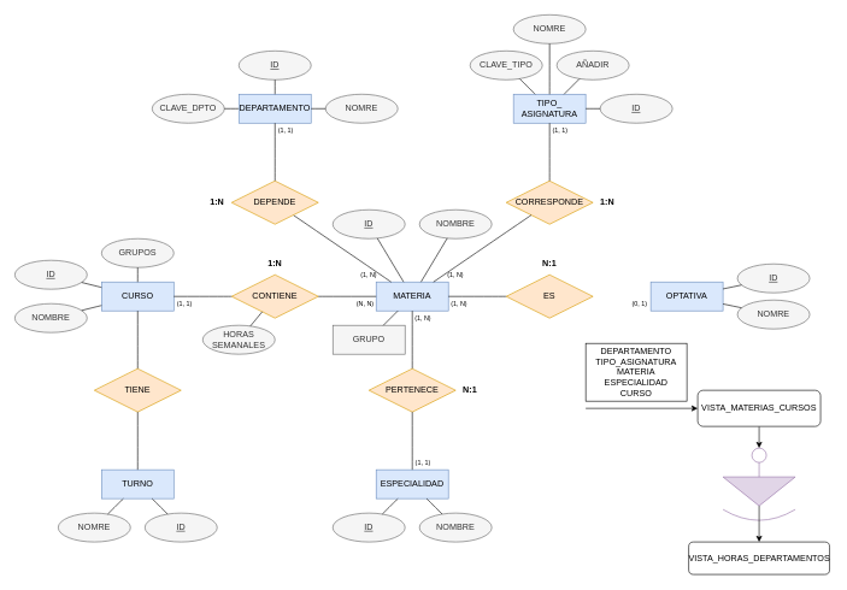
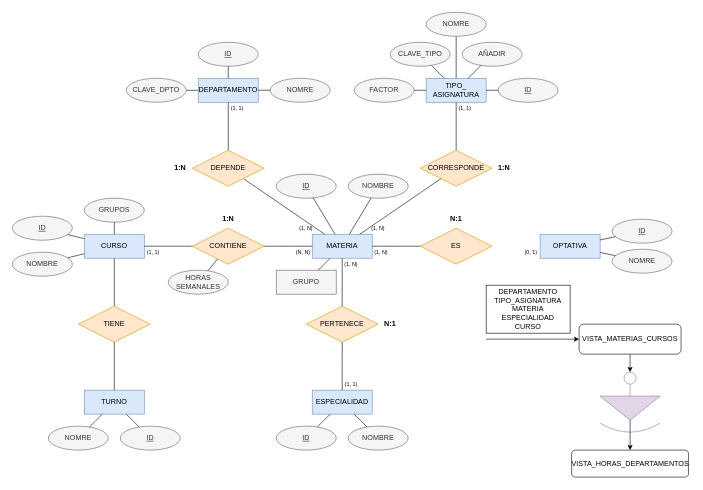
  <mxCell id="0" />
  <mxCell id="1" parent="0" />
  <mxCell id="2" value="CURSO" style="whiteSpace=wrap;html=1;align=center;fillColor=#dae8fc;strokeColor=#6c8ebf;" parent="1" vertex="1"><mxGeometry x="140" y="390" width="100" height="40" as="geometry" /></mxCell>
  <mxCell id="3" value="ID" style="ellipse;whiteSpace=wrap;html=1;align=center;fontStyle=4;fillColor=#f5f5f5;fontColor=#333333;strokeColor=#666666;" parent="1" vertex="1"><mxGeometry x="20" y="360" width="100" height="40" as="geometry" /></mxCell>
  <mxCell id="4" value="NOMBRE" style="ellipse;whiteSpace=wrap;html=1;align=center;fillColor=#f5f5f5;fontColor=#333333;strokeColor=#666666;" parent="1" vertex="1"><mxGeometry x="20" y="420" width="100" height="40" as="geometry" /></mxCell>
  <mxCell id="5" style="edgeStyle=none;curved=1;rounded=0;orthogonalLoop=1;jettySize=auto;html=1;fontSize=12;startSize=8;endSize=8;endArrow=none;endFill=0;" parent="1" source="2" target="3" edge="1"><mxGeometry relative="1" as="geometry"><mxPoint x="470" y="560" as="sourcePoint" /><mxPoint x="470" y="500" as="targetPoint" /></mxGeometry></mxCell>
  <mxCell id="6" style="edgeStyle=none;curved=1;rounded=0;orthogonalLoop=1;jettySize=auto;html=1;fontSize=12;startSize=8;endSize=8;endArrow=none;endFill=0;" parent="1" source="2" target="4" edge="1"><mxGeometry relative="1" as="geometry"><mxPoint x="170" y="390" as="sourcePoint" /><mxPoint x="129" y="349" as="targetPoint" /></mxGeometry></mxCell>
  <mxCell id="7" value="MATERIA" style="whiteSpace=wrap;html=1;align=center;fillColor=#dae8fc;strokeColor=#6c8ebf;" parent="1" vertex="1"><mxGeometry x="520" y="390" width="100" height="40" as="geometry" /></mxCell>
  <mxCell id="8" value="GRUPO" style="whiteSpace=wrap;html=1;align=center;fillColor=#f5f5f5;fontColor=#333333;strokeColor=#666666;rounded=0;" parent="1" vertex="1"><mxGeometry x="460" y="450" width="100" height="40" as="geometry" /></mxCell>
  <mxCell id="9" style="edgeStyle=none;curved=1;rounded=0;orthogonalLoop=1;jettySize=auto;html=1;fontSize=12;startSize=8;endSize=8;endArrow=none;endFill=0;" parent="1" source="7" target="8" edge="1"><mxGeometry relative="1" as="geometry"><mxPoint x="363.333" y="350" as="sourcePoint" /><mxPoint x="439" y="339" as="targetPoint" /></mxGeometry></mxCell>
  <mxCell id="10" value="ESPECIALIDAD" style="whiteSpace=wrap;html=1;align=center;fillColor=#dae8fc;strokeColor=#6c8ebf;" parent="1" vertex="1"><mxGeometry x="520" y="650" width="100" height="40" as="geometry" /></mxCell>
  <mxCell id="11" value="ID" style="ellipse;whiteSpace=wrap;html=1;align=center;fontStyle=4;fillColor=#f5f5f5;fontColor=#333333;strokeColor=#666666;" parent="1" vertex="1"><mxGeometry x="460" y="710" width="100" height="40" as="geometry" /></mxCell>
  <mxCell id="12" value="NOMBRE" style="ellipse;whiteSpace=wrap;html=1;align=center;fillColor=#f5f5f5;fontColor=#333333;strokeColor=#666666;" parent="1" vertex="1"><mxGeometry x="580" y="710" width="100" height="40" as="geometry" /></mxCell>
  <mxCell id="13" style="edgeStyle=none;curved=1;rounded=0;orthogonalLoop=1;jettySize=auto;html=1;fontSize=12;startSize=8;endSize=8;endArrow=none;endFill=0;" parent="1" source="10" target="11" edge="1"><mxGeometry relative="1" as="geometry"><mxPoint x="630" y="850" as="sourcePoint" /><mxPoint x="630" y="790" as="targetPoint" /></mxGeometry></mxCell>
  <mxCell id="14" style="edgeStyle=none;curved=1;rounded=0;orthogonalLoop=1;jettySize=auto;html=1;fontSize=12;startSize=8;endSize=8;endArrow=none;endFill=0;" parent="1" source="10" target="12" edge="1"><mxGeometry relative="1" as="geometry"><mxPoint x="330" y="680" as="sourcePoint" /><mxPoint x="289" y="639" as="targetPoint" /></mxGeometry></mxCell>
  <mxCell id="15" value="OPTATIVA" style="whiteSpace=wrap;html=1;align=center;fillColor=#dae8fc;strokeColor=#6c8ebf;" parent="1" vertex="1"><mxGeometry x="900" y="390" width="100" height="40" as="geometry" /></mxCell>
  <mxCell id="16" value="ID" style="ellipse;whiteSpace=wrap;html=1;align=center;fontStyle=4;fillColor=#f5f5f5;fontColor=#333333;strokeColor=#666666;" parent="1" vertex="1"><mxGeometry x="1020" y="365" width="100" height="40" as="geometry" /></mxCell>
  <mxCell id="17" value="NOMRE" style="ellipse;whiteSpace=wrap;html=1;align=center;fillColor=#f5f5f5;fontColor=#333333;strokeColor=#666666;" parent="1" vertex="1"><mxGeometry x="1020" y="415" width="100" height="40" as="geometry" /></mxCell>
  <mxCell id="18" style="edgeStyle=none;curved=1;rounded=0;orthogonalLoop=1;jettySize=auto;html=1;fontSize=12;startSize=8;endSize=8;endArrow=none;endFill=0;" parent="1" source="15" target="16" edge="1"><mxGeometry relative="1" as="geometry"><mxPoint x="1260" y="570" as="sourcePoint" /><mxPoint x="1260" y="510" as="targetPoint" /></mxGeometry></mxCell>
  <mxCell id="19" style="edgeStyle=none;curved=1;rounded=0;orthogonalLoop=1;jettySize=auto;html=1;fontSize=12;startSize=8;endSize=8;endArrow=none;endFill=0;" parent="1" source="15" target="17" edge="1"><mxGeometry relative="1" as="geometry"><mxPoint x="960" y="400" as="sourcePoint" /><mxPoint x="919" y="359" as="targetPoint" /></mxGeometry></mxCell>
  <mxCell id="20" value="ES" style="shape=rhombus;perimeter=rhombusPerimeter;whiteSpace=wrap;html=1;align=center;fillColor=#ffe6cc;strokeColor=#d79b00;" parent="1" vertex="1"><mxGeometry x="700" y="380" width="120" height="60" as="geometry" /></mxCell>
  <mxCell id="21" style="edgeStyle=none;curved=1;rounded=0;orthogonalLoop=1;jettySize=auto;html=1;fontSize=12;startSize=8;endSize=8;endArrow=none;endFill=0;" parent="1" source="20" target="7" edge="1"><mxGeometry relative="1" as="geometry"><mxPoint x="790" y="580" as="sourcePoint" /><mxPoint x="790" y="520" as="targetPoint" /></mxGeometry></mxCell>
  <mxCell id="22" value="PERTENECE" style="shape=rhombus;perimeter=rhombusPerimeter;whiteSpace=wrap;html=1;align=center;fillColor=#ffe6cc;strokeColor=#d79b00;" parent="1" vertex="1"><mxGeometry x="510" y="510" width="120" height="60" as="geometry" /></mxCell>
  <mxCell id="23" style="edgeStyle=none;curved=1;rounded=0;orthogonalLoop=1;jettySize=auto;html=1;fontSize=12;startSize=8;endSize=8;endArrow=none;endFill=0;" parent="1" source="10" target="22" edge="1"><mxGeometry relative="1" as="geometry"><mxPoint x="510" y="580" as="sourcePoint" /><mxPoint x="740" y="540" as="targetPoint" /></mxGeometry></mxCell>
  <mxCell id="24" style="edgeStyle=none;curved=1;rounded=0;orthogonalLoop=1;jettySize=auto;html=1;fontSize=12;startSize=8;endSize=8;endArrow=none;endFill=0;" parent="1" source="22" target="7" edge="1"><mxGeometry relative="1" as="geometry"><mxPoint x="420" y="520" as="sourcePoint" /><mxPoint x="420" y="460" as="targetPoint" /></mxGeometry></mxCell>
  <mxCell id="25" value="CONTIENE" style="shape=rhombus;perimeter=rhombusPerimeter;whiteSpace=wrap;html=1;align=center;fillColor=#ffe6cc;strokeColor=#d79b00;" parent="1" vertex="1"><mxGeometry x="320" y="380" width="120" height="60" as="geometry" /></mxCell>
  <mxCell id="26" style="edgeStyle=none;curved=1;rounded=0;orthogonalLoop=1;jettySize=auto;html=1;fontSize=12;startSize=8;endSize=8;endArrow=none;endFill=0;" parent="1" source="25" target="2" edge="1"><mxGeometry relative="1" as="geometry"><mxPoint x="330" y="550" as="sourcePoint" /><mxPoint x="330" y="490" as="targetPoint" /></mxGeometry></mxCell>
  <mxCell id="27" style="edgeStyle=none;curved=1;rounded=0;orthogonalLoop=1;jettySize=auto;html=1;fontSize=12;startSize=8;endSize=8;endArrow=none;endFill=0;" parent="1" source="25" target="7" edge="1"><mxGeometry relative="1" as="geometry"><mxPoint x="450" y="510" as="sourcePoint" /><mxPoint x="450" y="450" as="targetPoint" /></mxGeometry></mxCell>
  <mxCell id="28" value="(1, 1)" style="text;html=1;align=center;verticalAlign=middle;whiteSpace=wrap;rounded=0;fontSize=9;" parent="1" vertex="1"><mxGeometry x="240" y="410" width="30" height="20" as="geometry" /></mxCell>
  <mxCell id="29" value="1:N" style="text;html=1;align=center;verticalAlign=middle;whiteSpace=wrap;rounded=0;fontStyle=1" parent="1" vertex="1"><mxGeometry x="350" y="350" width="60" height="30" as="geometry" /></mxCell>
  <mxCell id="30" value="(N, N)" style="text;html=1;align=center;verticalAlign=middle;whiteSpace=wrap;rounded=0;fontSize=9;" parent="1" vertex="1"><mxGeometry x="490" y="410" width="30" height="20" as="geometry" /></mxCell>
  <mxCell id="31" value="(1, N)" style="text;html=1;align=center;verticalAlign=middle;whiteSpace=wrap;rounded=0;fontSize=9;" parent="1" vertex="1"><mxGeometry x="620" y="410" width="30" height="20" as="geometry" /></mxCell>
  <mxCell id="32" value="(0, 1)" style="text;html=1;align=center;verticalAlign=middle;whiteSpace=wrap;rounded=0;fontSize=9;" parent="1" vertex="1"><mxGeometry x="870" y="410" width="30" height="20" as="geometry" /></mxCell>
  <mxCell id="33" value="N:1" style="text;html=1;align=center;verticalAlign=middle;whiteSpace=wrap;rounded=0;fontStyle=1" parent="1" vertex="1"><mxGeometry x="730" y="350" width="60" height="30" as="geometry" /></mxCell>
  <mxCell id="34" value="(1, N)" style="text;html=1;align=center;verticalAlign=middle;whiteSpace=wrap;rounded=0;fontSize=9;" parent="1" vertex="1"><mxGeometry x="570" y="430" width="30" height="20" as="geometry" /></mxCell>
  <mxCell id="35" value="(1, 1)" style="text;html=1;align=center;verticalAlign=middle;whiteSpace=wrap;rounded=0;fontSize=9;" parent="1" vertex="1"><mxGeometry x="570" y="630" width="30" height="20" as="geometry" /></mxCell>
  <mxCell id="36" value="N:1" style="text;html=1;align=center;verticalAlign=middle;whiteSpace=wrap;rounded=0;fontStyle=1" parent="1" vertex="1"><mxGeometry x="620" y="525" width="60" height="30" as="geometry" /></mxCell>
  <mxCell id="37" value="ID" style="ellipse;whiteSpace=wrap;html=1;align=center;fontStyle=4;fillColor=#f5f5f5;fontColor=#333333;strokeColor=#666666;" parent="1" vertex="1"><mxGeometry x="460" y="290" width="100" height="40" as="geometry" /></mxCell>
  <mxCell id="38" value="NOMBRE" style="ellipse;whiteSpace=wrap;html=1;align=center;fillColor=#f5f5f5;fontColor=#333333;strokeColor=#666666;" parent="1" vertex="1"><mxGeometry x="580" y="290" width="100" height="40" as="geometry" /></mxCell>
  <mxCell id="39" style="edgeStyle=none;curved=1;rounded=0;orthogonalLoop=1;jettySize=auto;html=1;fontSize=12;startSize=8;endSize=8;endArrow=none;endFill=0;" parent="1" source="7" target="37" edge="1"><mxGeometry relative="1" as="geometry"><mxPoint x="550" y="390" as="sourcePoint" /><mxPoint x="630" y="530" as="targetPoint" /></mxGeometry></mxCell>
  <mxCell id="40" style="edgeStyle=none;curved=1;rounded=0;orthogonalLoop=1;jettySize=auto;html=1;fontSize=12;startSize=8;endSize=8;endArrow=none;endFill=0;" parent="1" source="7" target="38" edge="1"><mxGeometry relative="1" as="geometry"><mxPoint x="590" y="390" as="sourcePoint" /><mxPoint x="289" y="379" as="targetPoint" /></mxGeometry></mxCell>
  <mxCell id="41" value="HORAS&lt;div&gt;SEMANALES&lt;/div&gt;" style="ellipse;whiteSpace=wrap;html=1;align=center;fillColor=#f5f5f5;fontColor=#333333;strokeColor=#666666;" parent="1" vertex="1"><mxGeometry x="280" y="450" width="100" height="40" as="geometry" /></mxCell>
  <mxCell id="42" style="edgeStyle=none;curved=1;rounded=0;orthogonalLoop=1;jettySize=auto;html=1;fontSize=12;startSize=8;endSize=8;endArrow=none;endFill=0;" parent="1" source="41" target="25" edge="1"><mxGeometry relative="1" as="geometry"><mxPoint x="370" y="520" as="sourcePoint" /><mxPoint x="370" y="460" as="targetPoint" /></mxGeometry></mxCell>
  <mxCell id="43" style="edgeStyle=none;curved=1;rounded=0;orthogonalLoop=1;jettySize=auto;html=1;fontSize=12;startSize=8;endSize=8;endArrow=none;endFill=0;" parent="1" source="7" target="46" edge="1"><mxGeometry relative="1" as="geometry"><mxPoint x="620" y="520" as="sourcePoint" /><mxPoint x="570" y="310" as="targetPoint" /></mxGeometry></mxCell>
  <mxCell id="44" value="GRUPOS" style="ellipse;whiteSpace=wrap;html=1;align=center;fillColor=#f5f5f5;fontColor=#333333;strokeColor=#666666;" parent="1" vertex="1"><mxGeometry x="140" y="330" width="100" height="40" as="geometry" /></mxCell>
  <mxCell id="45" style="edgeStyle=none;curved=1;rounded=0;orthogonalLoop=1;jettySize=auto;html=1;fontSize=12;startSize=8;endSize=8;endArrow=none;endFill=0;" parent="1" source="2" target="44" edge="1"><mxGeometry relative="1" as="geometry"><mxPoint x="160" y="443" as="sourcePoint" /><mxPoint x="149" y="369" as="targetPoint" /></mxGeometry></mxCell>
  <mxCell id="46" value="DEPENDE" style="shape=rhombus;perimeter=rhombusPerimeter;whiteSpace=wrap;html=1;align=center;fillColor=#ffe6cc;strokeColor=#d79b00;" parent="1" vertex="1"><mxGeometry x="320" y="250" width="120" height="60" as="geometry" /></mxCell>
  <mxCell id="47" value="DEPARTAMENTO" style="whiteSpace=wrap;html=1;align=center;fillColor=#dae8fc;strokeColor=#6c8ebf;" parent="1" vertex="1"><mxGeometry x="330" y="130" width="100" height="40" as="geometry" /></mxCell>
  <mxCell id="48" style="edgeStyle=none;curved=1;rounded=0;orthogonalLoop=1;jettySize=auto;html=1;fontSize=12;startSize=8;endSize=8;endArrow=none;endFill=0;" parent="1" source="46" target="47" edge="1"><mxGeometry relative="1" as="geometry"><mxPoint x="387.6" y="250" as="sourcePoint" /><mxPoint x="270" y="218.8" as="targetPoint" /></mxGeometry></mxCell>
  <mxCell id="49" value="ID" style="ellipse;whiteSpace=wrap;html=1;align=center;fontStyle=4;fillColor=#f5f5f5;fontColor=#333333;strokeColor=#666666;" parent="1" vertex="1"><mxGeometry x="330" y="70" width="100" height="40" as="geometry" /></mxCell>
  <mxCell id="50" value="NOMRE" style="ellipse;whiteSpace=wrap;html=1;align=center;fillColor=#f5f5f5;fontColor=#333333;strokeColor=#666666;" parent="1" vertex="1"><mxGeometry x="450" y="130" width="100" height="40" as="geometry" /></mxCell>
  <mxCell id="51" style="edgeStyle=none;curved=1;rounded=0;orthogonalLoop=1;jettySize=auto;html=1;fontSize=12;startSize=8;endSize=8;endArrow=none;endFill=0;" parent="1" source="47" target="49" edge="1"><mxGeometry relative="1" as="geometry"><mxPoint x="540" y="130" as="sourcePoint" /><mxPoint x="802" y="250" as="targetPoint" /></mxGeometry></mxCell>
  <mxCell id="52" style="edgeStyle=none;curved=1;rounded=0;orthogonalLoop=1;jettySize=auto;html=1;fontSize=12;startSize=8;endSize=8;endArrow=none;endFill=0;" parent="1" source="47" target="50" edge="1"><mxGeometry relative="1" as="geometry"><mxPoint x="542" y="150" as="sourcePoint" /><mxPoint x="461" y="99" as="targetPoint" /></mxGeometry></mxCell>
  <mxCell id="53" value="CLAVE_DPTO" style="ellipse;whiteSpace=wrap;html=1;align=center;fillColor=#f5f5f5;fontColor=#333333;strokeColor=#666666;" parent="1" vertex="1"><mxGeometry x="210" y="130" width="100" height="40" as="geometry" /></mxCell>
  <mxCell id="54" style="edgeStyle=none;curved=1;rounded=0;orthogonalLoop=1;jettySize=auto;html=1;fontSize=12;startSize=8;endSize=8;endArrow=none;endFill=0;" parent="1" source="47" target="53" edge="1"><mxGeometry relative="1" as="geometry"><mxPoint x="540" y="170" as="sourcePoint" /><mxPoint x="460" y="127" as="targetPoint" /></mxGeometry></mxCell>
  <mxCell id="55" value="TIPO_&lt;div&gt;ASIGNATURA&lt;/div&gt;" style="whiteSpace=wrap;html=1;align=center;fillColor=#dae8fc;strokeColor=#6c8ebf;" parent="1" vertex="1"><mxGeometry x="710" y="130" width="100" height="40" as="geometry" /></mxCell>
  <mxCell id="56" value="&lt;u&gt;ID&lt;/u&gt;" style="ellipse;whiteSpace=wrap;html=1;align=center;fillColor=#f5f5f5;fontColor=#333333;strokeColor=#666666;" parent="1" vertex="1"><mxGeometry x="830" y="130" width="100" height="40" as="geometry" /></mxCell>
  <mxCell id="57" style="edgeStyle=none;curved=1;rounded=0;orthogonalLoop=1;jettySize=auto;html=1;fontSize=12;startSize=8;endSize=8;endArrow=none;endFill=0;" parent="1" source="55" target="56" edge="1"><mxGeometry relative="1" as="geometry"><mxPoint x="770" y="140" as="sourcePoint" /><mxPoint x="729" y="99" as="targetPoint" /></mxGeometry></mxCell>
  <mxCell id="58" value="CLAVE_TIPO" style="ellipse;whiteSpace=wrap;html=1;align=center;fillColor=#f5f5f5;fontColor=#333333;strokeColor=#666666;" parent="1" vertex="1"><mxGeometry x="650" y="70" width="100" height="40" as="geometry" /></mxCell>
  <mxCell id="59" style="edgeStyle=none;curved=1;rounded=0;orthogonalLoop=1;jettySize=auto;html=1;fontSize=12;startSize=8;endSize=8;endArrow=none;endFill=0;" parent="1" source="55" target="58" edge="1"><mxGeometry relative="1" as="geometry"><mxPoint x="767" y="150" as="sourcePoint" /><mxPoint x="728" y="127" as="targetPoint" /></mxGeometry></mxCell>
  <mxCell id="60" value="AÑADIR" style="ellipse;whiteSpace=wrap;html=1;align=center;fillColor=#f5f5f5;fontColor=#333333;strokeColor=#666666;" parent="1" vertex="1"><mxGeometry x="770" y="70" width="100" height="40" as="geometry" /></mxCell>
+ <mxCell id="61" value="FACTOR" style="ellipse;whiteSpace=wrap;html=1;align=center;fillColor=#f5f5f5;fontColor=#333333;strokeColor=#666666;" parent="1" vertex="1"><mxGeometry x="590" y="130" width="100" height="40" as="geometry" /></mxCell>
  <mxCell id="62" style="edgeStyle=none;curved=1;rounded=0;orthogonalLoop=1;jettySize=auto;html=1;fontSize=12;startSize=8;endSize=8;endArrow=none;endFill=0;" parent="1" source="55" target="60" edge="1"><mxGeometry relative="1" as="geometry"><mxPoint x="700" y="180" as="sourcePoint" /><mxPoint x="700" y="120" as="targetPoint" /></mxGeometry></mxCell>
+ <mxCell id="63" style="edgeStyle=none;curved=1;rounded=0;orthogonalLoop=1;jettySize=auto;html=1;fontSize=12;startSize=8;endSize=8;endArrow=none;endFill=0;" parent="1" source="61" target="55" edge="1"><mxGeometry relative="1" as="geometry"><mxPoint x="650" y="280" as="sourcePoint" /><mxPoint x="650" as="targetPoint" y="220" /></mxGeometry></mxCell>
  <mxCell id="64" value="CORRESPONDE" style="shape=rhombus;perimeter=rhombusPerimeter;whiteSpace=wrap;html=1;align=center;fillColor=#ffe6cc;strokeColor=#d79b00;" parent="1" vertex="1"><mxGeometry x="700" y="250" width="120" height="60" as="geometry" /></mxCell>
  <mxCell id="65" style="edgeStyle=none;curved=1;rounded=0;orthogonalLoop=1;jettySize=auto;html=1;fontSize=12;startSize=8;endSize=8;endArrow=none;endFill=0;" parent="1" source="64" target="7" edge="1"><mxGeometry relative="1" as="geometry"><mxPoint x="820" y="470" as="sourcePoint" /><mxPoint x="650" y="300" as="targetPoint" /></mxGeometry></mxCell>
  <mxCell id="66" style="edgeStyle=none;curved=1;rounded=0;orthogonalLoop=1;jettySize=auto;html=1;fontSize=12;startSize=8;endSize=8;endArrow=none;endFill=0;" parent="1" source="64" target="55" edge="1"><mxGeometry relative="1" as="geometry"><mxPoint x="840" y="400" as="sourcePoint" /><mxPoint x="900" y="280" as="targetPoint" /></mxGeometry></mxCell>
  <mxCell id="67" value="(1, 1)" style="text;html=1;align=center;verticalAlign=middle;whiteSpace=wrap;rounded=0;fontSize=9;" parent="1" vertex="1"><mxGeometry x="380" y="170" width="30" height="20" as="geometry" /></mxCell>
  <mxCell id="68" value="(1, N)" style="text;html=1;align=center;verticalAlign=middle;whiteSpace=wrap;rounded=0;fontSize=9;" parent="1" vertex="1"><mxGeometry x="495" y="370" width="30" height="20" as="geometry" /></mxCell>
  <mxCell id="69" value="1:N" style="text;html=1;align=center;verticalAlign=middle;whiteSpace=wrap;rounded=0;fontStyle=1" parent="1" vertex="1"><mxGeometry x="270" y="265" width="60" height="30" as="geometry" /></mxCell>
  <mxCell id="70" value="(1, 1)" style="text;html=1;align=center;verticalAlign=middle;whiteSpace=wrap;rounded=0;fontSize=9;" parent="1" vertex="1"><mxGeometry x="760" y="170" width="30" height="20" as="geometry" /></mxCell>
  <mxCell id="71" value="(1, N)" style="text;html=1;align=center;verticalAlign=middle;whiteSpace=wrap;rounded=0;fontSize=9;" parent="1" vertex="1"><mxGeometry x="615" y="370" width="30" height="20" as="geometry" /></mxCell>
  <mxCell id="72" value="1:N" style="text;html=1;align=center;verticalAlign=middle;whiteSpace=wrap;rounded=0;fontStyle=1" parent="1" vertex="1"><mxGeometry x="810" y="265" width="60" height="30" as="geometry" /></mxCell>
  <mxCell id="73" value="NOMRE" style="ellipse;whiteSpace=wrap;html=1;align=center;fillColor=#f5f5f5;fontColor=#333333;strokeColor=#666666;" parent="1" vertex="1"><mxGeometry x="710" y="20" width="100" height="40" as="geometry" /></mxCell>
  <mxCell id="74" style="edgeStyle=none;curved=1;rounded=0;orthogonalLoop=1;jettySize=auto;html=1;fontSize=12;startSize=8;endSize=8;endArrow=none;endFill=0;" parent="1" source="55" target="73" edge="1"><mxGeometry relative="1" as="geometry"><mxPoint x="830" y="200" as="sourcePoint" /><mxPoint x="749" y="149" as="targetPoint" /></mxGeometry></mxCell>
  <mxCell id="75" value="TIENE" style="shape=rhombus;perimeter=rhombusPerimeter;whiteSpace=wrap;html=1;align=center;fillColor=#ffe6cc;strokeColor=#d79b00;" parent="1" vertex="1"><mxGeometry x="130" y="510" width="120" height="60" as="geometry" /></mxCell>
  <mxCell id="76" style="edgeStyle=none;curved=1;rounded=0;orthogonalLoop=1;jettySize=auto;html=1;fontSize=12;startSize=8;endSize=8;endArrow=none;endFill=0;" parent="1" source="75" target="2" edge="1"><mxGeometry relative="1" as="geometry"><mxPoint x="170" y="510" as="sourcePoint" /><mxPoint x="170" y="450" as="targetPoint" /></mxGeometry></mxCell>
  <mxCell id="77" value="TURNO" style="whiteSpace=wrap;html=1;align=center;fillColor=#dae8fc;strokeColor=#6c8ebf;" parent="1" vertex="1"><mxGeometry x="140" y="650" width="100" height="40" as="geometry" /></mxCell>
  <mxCell id="78" style="edgeStyle=none;curved=1;rounded=0;orthogonalLoop=1;jettySize=auto;html=1;fontSize=12;startSize=8;endSize=8;endArrow=none;endFill=0;" parent="1" source="77" target="75" edge="1"><mxGeometry relative="1" as="geometry"><mxPoint x="200" y="640" as="sourcePoint" /><mxPoint x="200" y="580" as="targetPoint" /></mxGeometry></mxCell>
  <mxCell id="79" value="ID" style="ellipse;whiteSpace=wrap;html=1;align=center;fontStyle=4;fillColor=#f5f5f5;fontColor=#333333;strokeColor=#666666;" parent="1" vertex="1"><mxGeometry x="200" y="710" width="100" height="40" as="geometry" /></mxCell>
  <mxCell id="80" value="NOMRE" style="ellipse;whiteSpace=wrap;html=1;align=center;fillColor=#f5f5f5;fontColor=#333333;strokeColor=#666666;" parent="1" vertex="1"><mxGeometry x="80" y="710" width="100" height="40" as="geometry" /></mxCell>
  <mxCell id="81" style="edgeStyle=none;curved=1;rounded=0;orthogonalLoop=1;jettySize=auto;html=1;fontSize=12;startSize=8;endSize=8;endArrow=none;endFill=0;" parent="1" source="77" target="79" edge="1"><mxGeometry relative="1" as="geometry"><mxPoint x="160" y="775" as="sourcePoint" /><mxPoint x="420" y="885" as="targetPoint" /></mxGeometry></mxCell>
  <mxCell id="82" style="edgeStyle=none;curved=1;rounded=0;orthogonalLoop=1;jettySize=auto;html=1;fontSize=12;startSize=8;endSize=8;endArrow=none;endFill=0;" parent="1" source="77" target="80" edge="1"><mxGeometry relative="1" as="geometry"><mxPoint x="160" y="795" as="sourcePoint" /><mxPoint x="79" y="734" as="targetPoint" /></mxGeometry></mxCell>
  <mxCell id="83" value="" style="group" parent="1" vertex="1" connectable="0"><mxGeometry x="1000" y="620" width="150" height="160" as="geometry" /></mxCell>
  <mxCell id="84" value="" style="triangle;whiteSpace=wrap;html=1;rotation=90;fillColor=#e1d5e7;strokeColor=#9673a6;" parent="83" vertex="1"><mxGeometry x="30" y="10" width="40" height="100" as="geometry" /></mxCell>
  <mxCell id="85" style="edgeStyle=none;curved=1;rounded=0;orthogonalLoop=1;jettySize=auto;html=1;fontSize=12;startSize=8;endSize=8;endArrow=none;endFill=0;fillColor=#e1d5e7;strokeColor=#9673a6;" parent="83" source="86" target="84" edge="1"><mxGeometry relative="1" as="geometry"><mxPoint x="90" y="10" as="sourcePoint" /></mxGeometry></mxCell>
  <mxCell id="86" value="" style="ellipse;whiteSpace=wrap;html=1;aspect=fixed;fillColor=none;strokeColor=#9673a6;" parent="83" vertex="1"><mxGeometry x="40" width="20" height="20" as="geometry" /></mxCell>
  <mxCell id="87" value="" style="endArrow=none;html=1;rounded=0;fontSize=12;startSize=8;endSize=8;curved=1;fillColor=#e1d5e7;strokeColor=#9673a6;" parent="83" edge="1"><mxGeometry width="50" height="50" relative="1" as="geometry"><mxPoint y="85" as="sourcePoint" /><mxPoint x="100" y="85" as="targetPoint" /><Array as="points"><mxPoint x="50" y="115" /></Array></mxGeometry></mxCell>
  <mxCell id="88" style="edgeStyle=orthogonalEdgeStyle;rounded=0;orthogonalLoop=1;jettySize=auto;html=1;exitX=0.5;exitY=1;exitDx=0;exitDy=0;entryX=0.5;entryY=0;entryDx=0;entryDy=0;" edge="1" parent="1" source="89" target="86"><mxGeometry relative="1" as="geometry" /></mxCell>
  <mxCell id="89" value="VISTA_MATERIAS_CURSOS" style="rounded=1;whiteSpace=wrap;html=1;" vertex="1" parent="1"><mxGeometry x="965" y="540" width="170" height="50" as="geometry" /></mxCell>
  <mxCell id="90" value="" style="endArrow=classic;html=1;rounded=0;entryX=0;entryY=0.5;entryDx=0;entryDy=0;" edge="1" parent="1" target="89"><mxGeometry width="50" height="50" relative="1" as="geometry"><mxPoint x="810" y="565" as="sourcePoint" /><mxPoint x="865" y="590" as="targetPoint" /></mxGeometry></mxCell>
  <mxCell id="91" value="DEPARTAMENTO&lt;div&gt;TIPO_ASIGNATURA&lt;/div&gt;&lt;div&gt;MATERIA&lt;/div&gt;&lt;div&gt;ESPECIALIDAD&lt;/div&gt;&lt;div&gt;CURSO&lt;/div&gt;" style="rounded=0;whiteSpace=wrap;html=1;" vertex="1" parent="1"><mxGeometry x="810" y="475" width="140" height="80" as="geometry" /></mxCell>
  <mxCell id="92" value="VISTA_HORAS_DEPARTAMENTOS" style="rounded=1;whiteSpace=wrap;html=1;" vertex="1" parent="1"><mxGeometry x="952.5" y="750" width="195" height="45" as="geometry" /></mxCell>
  <mxCell id="93" style="edgeStyle=orthogonalEdgeStyle;rounded=0;orthogonalLoop=1;jettySize=auto;html=1;exitX=1;exitY=0.5;exitDx=0;exitDy=0;entryX=0.5;entryY=0;entryDx=0;entryDy=0;" edge="1" parent="1" source="84" target="92"><mxGeometry relative="1" as="geometry" /></mxCell>
